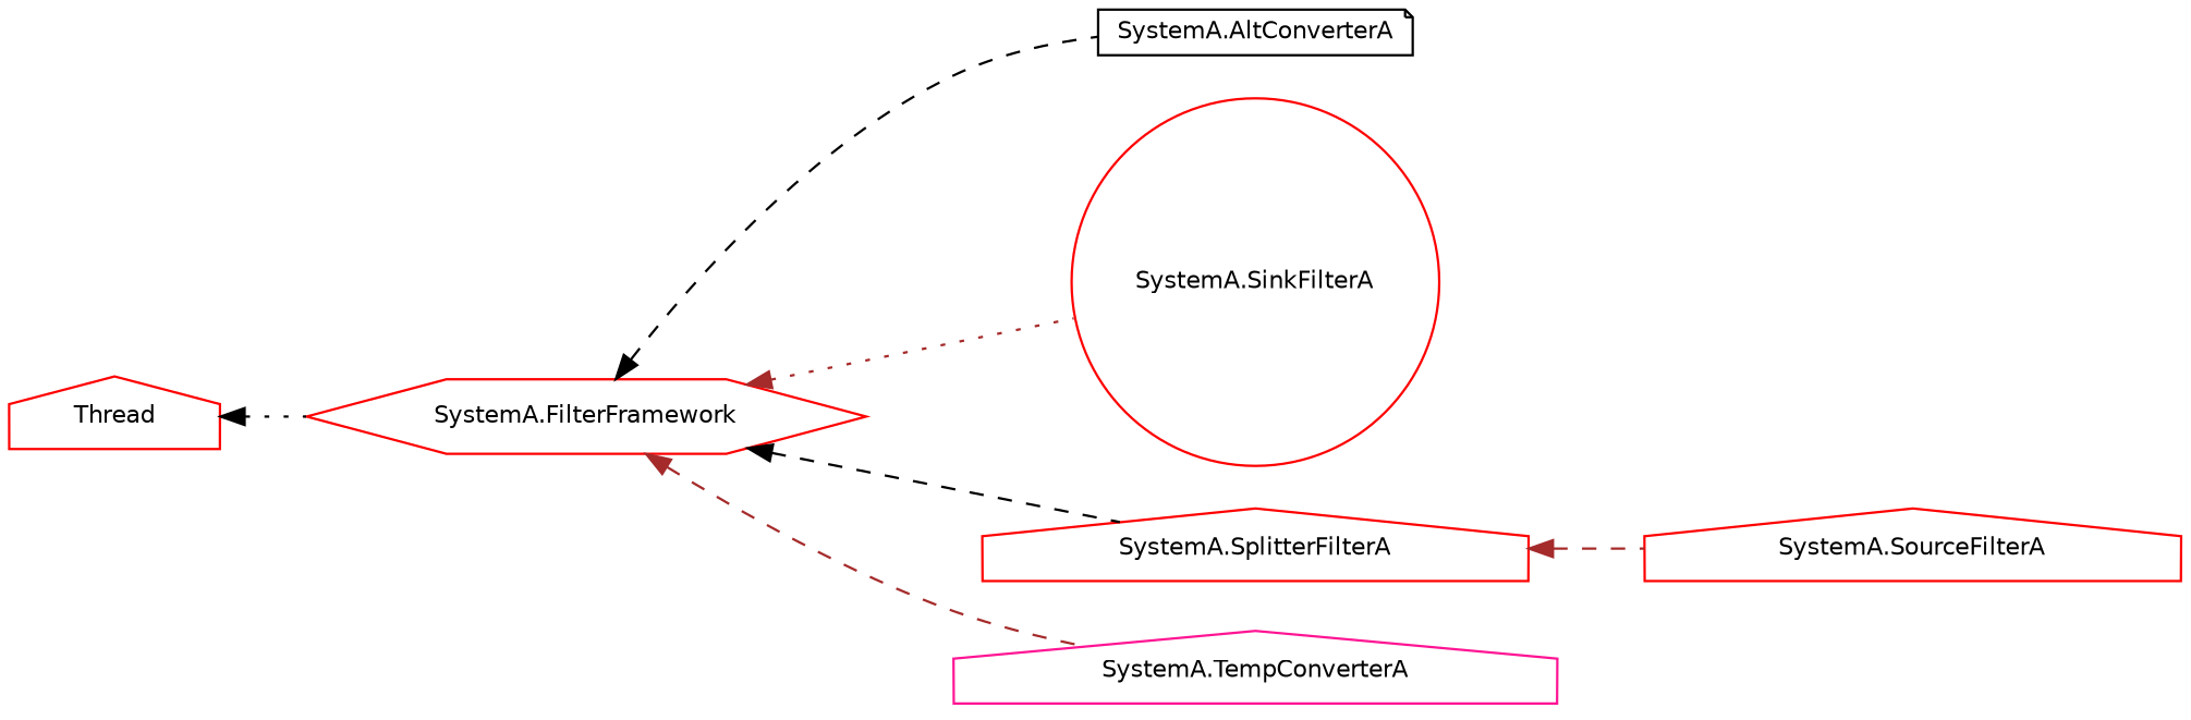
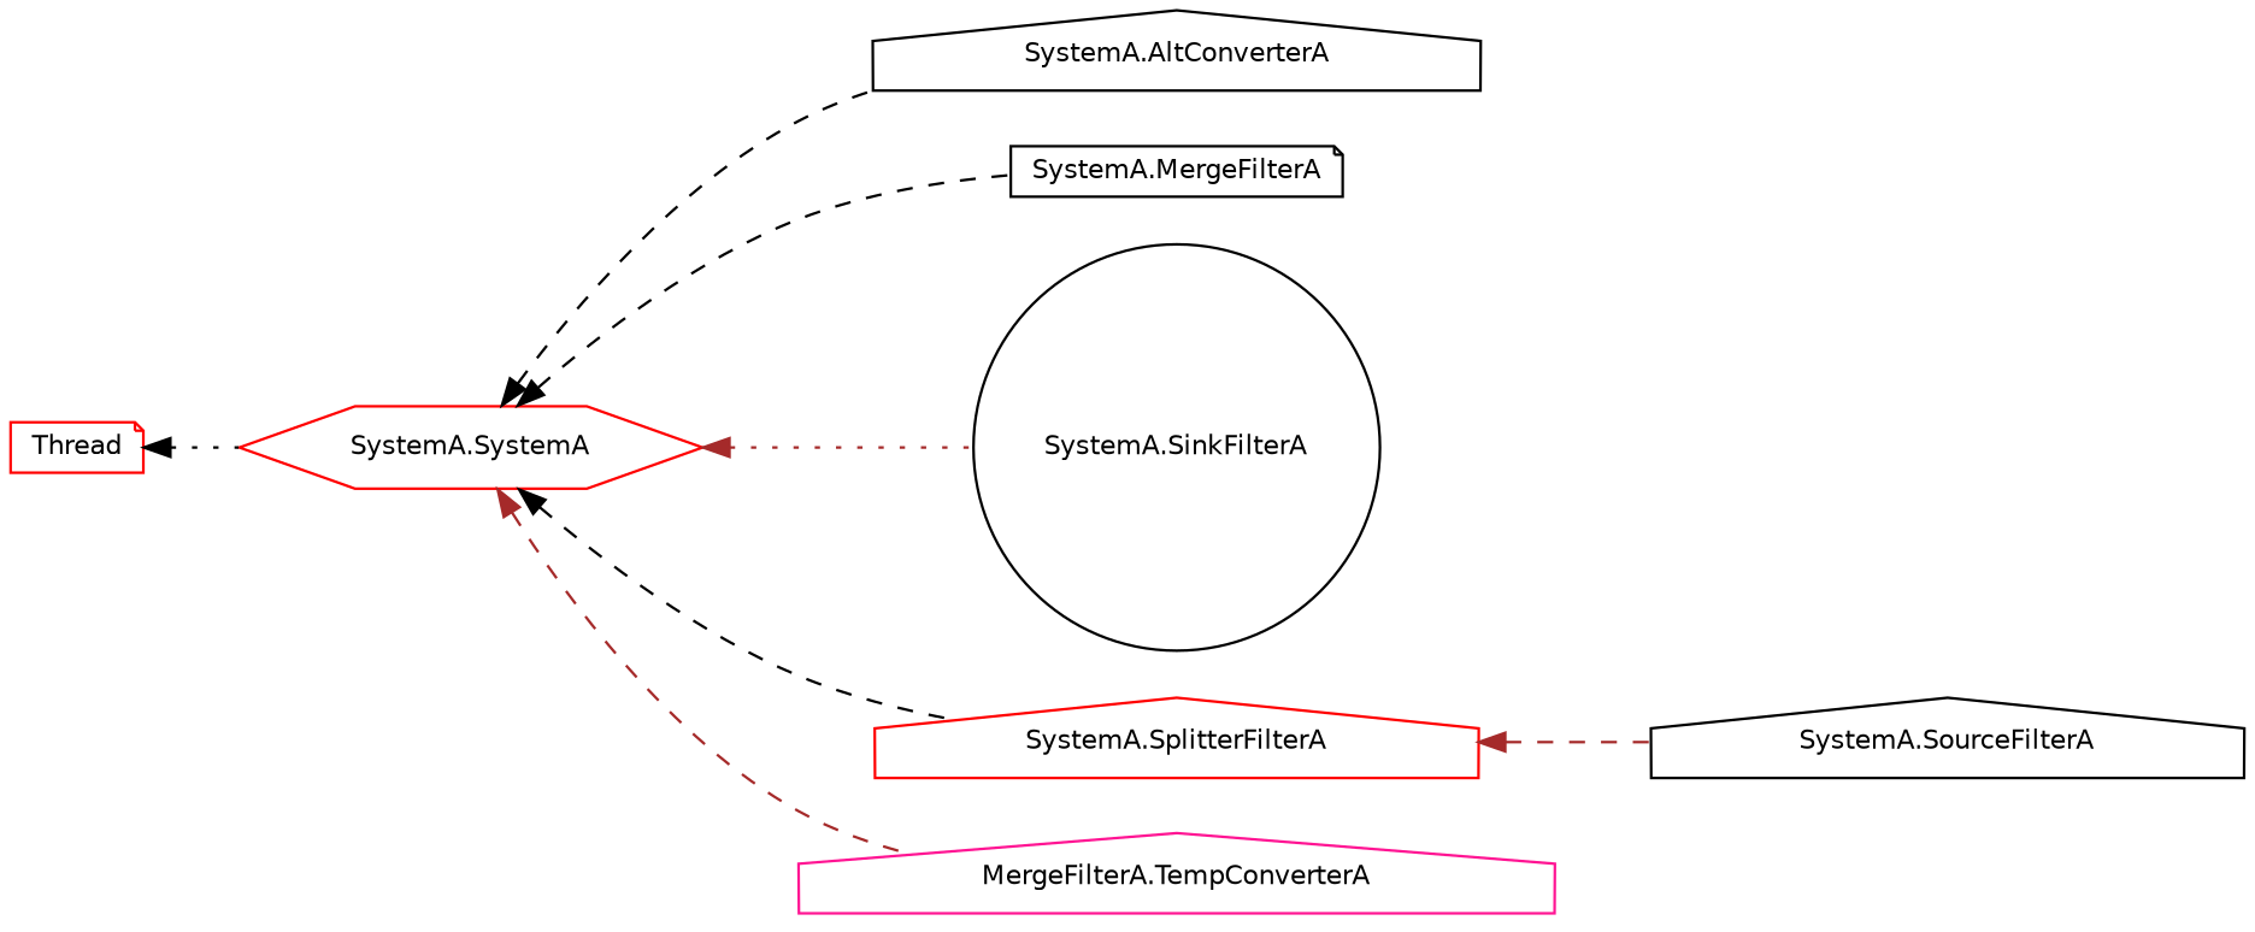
  digraph {
    rankdir=LR
    node [color=red fillcolor=white fontname=Helvetica fontsize=10 shape=house style=filled]
    edge [color=black dir=back fontname=Helvetica fontsize=10 labelfontname=Helvetica labelfontsize=10 style=dashed]
-   n1 [height=0.2 label=Thread width=0.4]
-   n2 [height=0.2 label="SystemA.FilterFramework" shape=hexagon width=0.4]
-   n3 [color=black height=0.2 label="SystemA.AltConverterA" shape=note width=0.4]
-   n5 [height=0.2 label="SystemA.SinkFilterA" shape=circle width=0.4]
+   n1 [height=0.2 label=Thread shape=note width=0.4]
+   n2 [height=0.2 label="SystemA.SystemA" shape=hexagon width=0.4]
+   n3 [color=black height=0.2 label="SystemA.AltConverterA" width=0.4]
+   n4 [color=black height=0.2 label="SystemA.MergeFilterA" shape=note width=0.4]
+   n5 [color=black height=0.2 label="SystemA.SinkFilterA" shape=circle width=0.4]
    n6 [height=0.2 label="SystemA.SplitterFilterA" width=0.4]
-   n7 [color=deeppink height=0.2 label="SystemA.TempConverterA" width=0.4]
-   n8 [height=0.2 label="SystemA.SourceFilterA" width=0.4]
+   n7 [color=deeppink height=0.2 label="MergeFilterA.TempConverterA" width=0.4]
+   n8 [color=black height=0.2 label="SystemA.SourceFilterA" width=0.4]
    n1 -> n2 [style=dotted]
    n2 -> n3
+   n2 -> n4
    n2 -> n5 [color=brown style=dotted]
    n2 -> n6
    n2 -> n7 [color=brown]
    n6 -> n8 [color=brown]
  }
